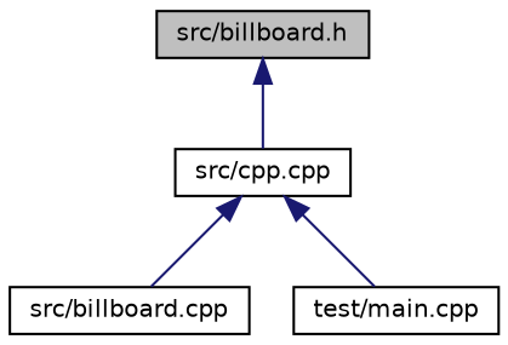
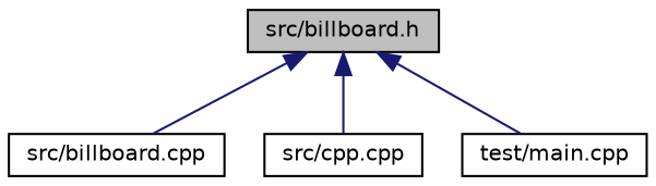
  digraph {
    node [color=black fillcolor=white fontname=Helvetica fontsize=10 shape=record style=filled]
    edge [color=midnightblue dir=back fontname=Helvetica fontsize=10 labelfontname=Helvetica labelfontsize=10 style=solid]
    n1 [fillcolor=grey75 fontcolor=black height=0.2 label="src/billboard.h" width=0.4]
    n2 [height=0.2 label="src/billboard.cpp" width=0.4]
    n3 [height=0.2 label="src/cpp.cpp" width=0.4]
    n4 [height=0.2 label="test/main.cpp" width=0.4]
-   n3 -> n2
+   n1 -> n2
    n1 -> n3
-   n3 -> n4
+   n1 -> n4
  }
